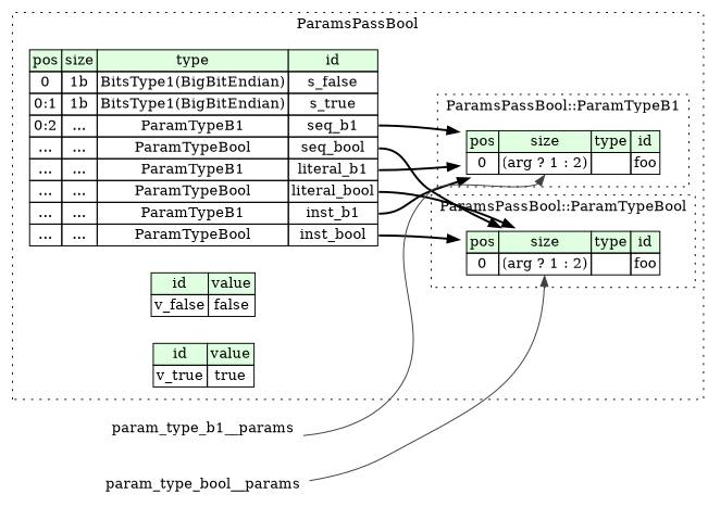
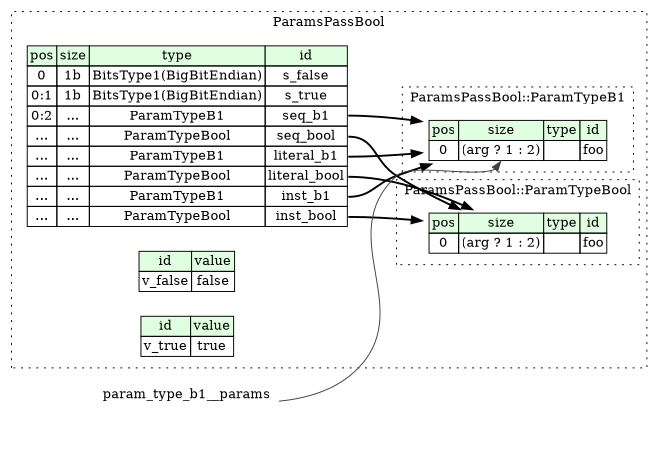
  digraph {
    rankdir=LR
    node [shape=plaintext]
    edge [style=bold tailport=arg_type]
    n1 [label=<<TABLE BORDER="0" CELLBORDER="1" CELLSPACING="0"> 				<TR><TD BGCOLOR="#E0FFE0">pos</TD><TD BGCOLOR="#E0FFE0">size</TD><TD BGCOLOR="#E0FFE0">type</TD><TD BGCOLOR="#E0FFE0">id</TD></TR> 				<TR><TD PORT="foo_pos">0</TD><TD PORT="foo_size">(arg ? 1 : 2)</TD><TD></TD><TD PORT="foo_type">foo</TD></TR> 			</TABLE>>]
    n2 [label=<<TABLE BORDER="0" CELLBORDER="1" CELLSPACING="0"> 				<TR><TD BGCOLOR="#E0FFE0">pos</TD><TD BGCOLOR="#E0FFE0">size</TD><TD BGCOLOR="#E0FFE0">type</TD><TD BGCOLOR="#E0FFE0">id</TD></TR> 				<TR><TD PORT="foo_pos">0</TD><TD PORT="foo_size">(arg ? 1 : 2)</TD><TD></TD><TD PORT="foo_type">foo</TD></TR> 			</TABLE>>]
    n3 [label=<<TABLE BORDER="0" CELLBORDER="1" CELLSPACING="0"> 			<TR><TD BGCOLOR="#E0FFE0">pos</TD><TD BGCOLOR="#E0FFE0">size</TD><TD BGCOLOR="#E0FFE0">type</TD><TD BGCOLOR="#E0FFE0">id</TD></TR> 			<TR><TD PORT="s_false_pos">0</TD><TD PORT="s_false_size">1b</TD><TD>BitsType1(BigBitEndian)</TD><TD PORT="s_false_type">s_false</TD></TR> 			<TR><TD PORT="s_true_pos">0:1</TD><TD PORT="s_true_size">1b</TD><TD>BitsType1(BigBitEndian)</TD><TD PORT="s_true_type">s_true</TD></TR> 			<TR><TD PORT="seq_b1_pos">0:2</TD><TD PORT="seq_b1_size">...</TD><TD>ParamTypeB1</TD><TD PORT="seq_b1_type">seq_b1</TD></TR> 			<TR><TD PORT="seq_bool_pos">...</TD><TD PORT="seq_bool_size">...</TD><TD>ParamTypeBool</TD><TD PORT="seq_bool_type">seq_bool</TD></TR> 			<TR><TD PORT="literal_b1_pos">...</TD><TD PORT="literal_b1_size">...</TD><TD>ParamTypeB1</TD><TD PORT="literal_b1_type">literal_b1</TD></TR> 			<TR><TD PORT="literal_bool_pos">...</TD><TD PORT="literal_bool_size">...</TD><TD>ParamTypeBool</TD><TD PORT="literal_bool_type">literal_bool</TD></TR> 			<TR><TD PORT="inst_b1_pos">...</TD><TD PORT="inst_b1_size">...</TD><TD>ParamTypeB1</TD><TD PORT="inst_b1_type">inst_b1</TD></TR> 			<TR><TD PORT="inst_bool_pos">...</TD><TD PORT="inst_bool_size">...</TD><TD>ParamTypeBool</TD><TD PORT="inst_bool_type">inst_bool</TD></TR> 		</TABLE>>]
    n4 [label=<<TABLE BORDER="0" CELLBORDER="1" CELLSPACING="0"> 			<TR><TD BGCOLOR="#E0FFE0">id</TD><TD BGCOLOR="#E0FFE0">value</TD></TR> 			<TR><TD>v_false</TD><TD>false</TD></TR> 		</TABLE>>]
    n5 [label=<<TABLE BORDER="0" CELLBORDER="1" CELLSPACING="0"> 			<TR><TD BGCOLOR="#E0FFE0">id</TD><TD BGCOLOR="#E0FFE0">value</TD></TR> 			<TR><TD>v_true</TD><TD>true</TD></TR> 		</TABLE>>]
    param_type_b1__params
-   param_type_bool__params
    subgraph cluster_1 {
      label=ParamsPassBool
      style=dotted
      n3
      n4
      n5
      subgraph cluster_2 {
        label="ParamsPassBool::ParamTypeB1"
        style=dotted
        n1
      }
      subgraph cluster_3 {
        label="ParamsPassBool::ParamTypeBool"
        style=dotted
        n2
      }
    }
    n3 -> n1 [tailport=seq_b1_type]
    n3 -> n1 [tailport=literal_b1_type]
    n3 -> n1 [tailport=inst_b1_type]
    n3 -> n2 [tailport=seq_bool_type]
    n3 -> n2 [tailport=literal_bool_type]
    n3 -> n2 [tailport=inst_bool_type]
    param_type_b1__params -> n1 [color="#404040" headport=foo_size style=""]
-   param_type_bool__params -> n2 [color="#404040" headport=foo_size style=""]
  }
